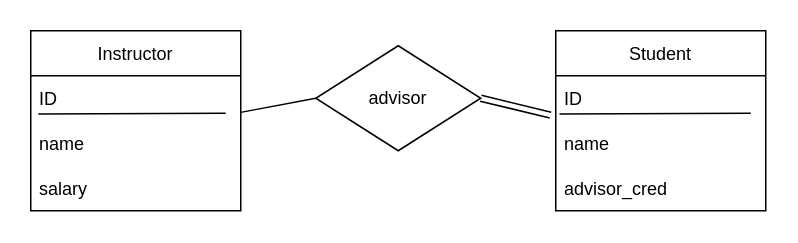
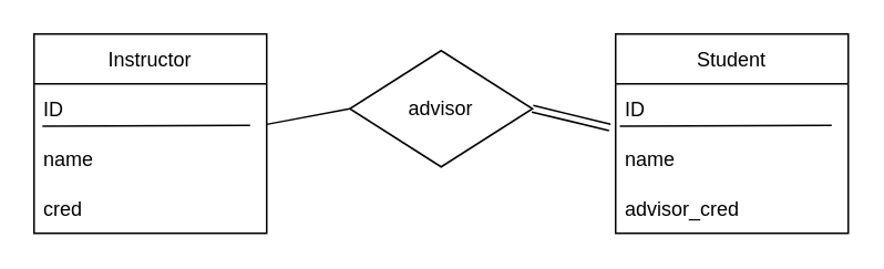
  <mxCell id="0" />
  <mxCell id="1" parent="0" />
  <mxCell id="2" value="Instructor" style="swimlane;fontStyle=0;childLayout=stackLayout;horizontal=1;startSize=30;horizontalStack=0;resizeParent=1;resizeParentMax=0;resizeLast=0;collapsible=1;marginBottom=0;" vertex="1" parent="1"><mxGeometry x="20" y="20" width="140" height="120" as="geometry" /></mxCell>
  <mxCell id="3" value="ID" style="text;strokeColor=none;fillColor=none;align=left;verticalAlign=middle;spacingLeft=4;spacingRight=4;overflow=hidden;points=[[0,0.5],[1,0.5]];portConstraint=eastwest;rotatable=0;" vertex="1" parent="2"><mxGeometry y="30" width="140" height="30" as="geometry" /></mxCell>
  <mxCell id="4" value="name" style="text;strokeColor=none;fillColor=none;align=left;verticalAlign=middle;spacingLeft=4;spacingRight=4;overflow=hidden;points=[[0,0.5],[1,0.5]];portConstraint=eastwest;rotatable=0;" vertex="1" parent="2"><mxGeometry y="60" width="140" height="30" as="geometry" /></mxCell>
- <mxCell id="5" value="salary" style="text;strokeColor=none;fillColor=none;align=left;verticalAlign=middle;spacingLeft=4;spacingRight=4;overflow=hidden;points=[[0,0.5],[1,0.5]];portConstraint=eastwest;rotatable=0;" vertex="1" parent="2"><mxGeometry y="90" width="140" height="30" as="geometry" /></mxCell>
+ <mxCell id="5" value="cred" style="text;strokeColor=none;fillColor=none;align=left;verticalAlign=middle;spacingLeft=4;spacingRight=4;overflow=hidden;points=[[0,0.5],[1,0.5]];portConstraint=eastwest;rotatable=0;" vertex="1" parent="2"><mxGeometry y="90" width="140" height="30" as="geometry" /></mxCell>
  <mxCell id="6" value="" style="endArrow=none;html=1;rounded=0;exitX=0.036;exitY=-0.152;exitDx=0;exitDy=0;exitPerimeter=0;" edge="1" parent="2" source="4"><mxGeometry width="50" height="50" relative="1" as="geometry"><mxPoint x="250" y="200" as="sourcePoint" /><mxPoint x="130" y="55" as="targetPoint" /></mxGeometry></mxCell>
  <mxCell id="7" value="Student" style="swimlane;fontStyle=0;childLayout=stackLayout;horizontal=1;startSize=30;horizontalStack=0;resizeParent=1;resizeParentMax=0;resizeLast=0;collapsible=1;marginBottom=0;" vertex="1" parent="1"><mxGeometry x="370" y="20" width="140" height="120" as="geometry" /></mxCell>
  <mxCell id="8" value="ID" style="text;strokeColor=none;fillColor=none;align=left;verticalAlign=middle;spacingLeft=4;spacingRight=4;overflow=hidden;points=[[0,0.5],[1,0.5]];portConstraint=eastwest;rotatable=0;" vertex="1" parent="7"><mxGeometry y="30" width="140" height="30" as="geometry" /></mxCell>
  <mxCell id="9" value="name" style="text;strokeColor=none;fillColor=none;align=left;verticalAlign=middle;spacingLeft=4;spacingRight=4;overflow=hidden;points=[[0,0.5],[1,0.5]];portConstraint=eastwest;rotatable=0;" vertex="1" parent="7"><mxGeometry y="60" width="140" height="30" as="geometry" /></mxCell>
  <mxCell id="10" value="advisor_cred" style="text;strokeColor=none;fillColor=none;align=left;verticalAlign=middle;spacingLeft=4;spacingRight=4;overflow=hidden;points=[[0,0.5],[1,0.5]];portConstraint=eastwest;rotatable=0;" vertex="1" parent="7"><mxGeometry y="90" width="140" height="30" as="geometry" /></mxCell>
  <mxCell id="11" value="" style="endArrow=none;html=1;rounded=0;entryX=0.018;entryY=-0.152;entryDx=0;entryDy=0;entryPerimeter=0;" edge="1" parent="7" target="9"><mxGeometry width="50" height="50" relative="1" as="geometry"><mxPoint x="130" y="55" as="sourcePoint" /><mxPoint x="-50" y="150" as="targetPoint" /></mxGeometry></mxCell>
  <mxCell id="12" value="advisor" style="rhombus;whiteSpace=wrap;html=1;" vertex="1" parent="1"><mxGeometry x="210" y="30" width="110" height="70" as="geometry" /></mxCell>
  <mxCell id="13" value="" style="endArrow=none;html=1;rounded=0;entryX=0;entryY=0.5;entryDx=0;entryDy=0;" edge="1" parent="1" target="12"><mxGeometry width="50" height="50" relative="1" as="geometry"><mxPoint x="160" y="74.41" as="sourcePoint" /><mxPoint x="200" y="74.41" as="targetPoint" /></mxGeometry></mxCell>
  <mxCell id="14" value="" style="shape=link;html=1;rounded=0;exitX=1;exitY=0.5;exitDx=0;exitDy=0;entryX=-0.025;entryY=0.874;entryDx=0;entryDy=0;entryPerimeter=0;" edge="1" parent="1" source="12" target="8"><mxGeometry width="100" relative="1" as="geometry"><mxPoint x="270" y="200" as="sourcePoint" /><mxPoint x="330" y="200" as="targetPoint" /></mxGeometry></mxCell>
